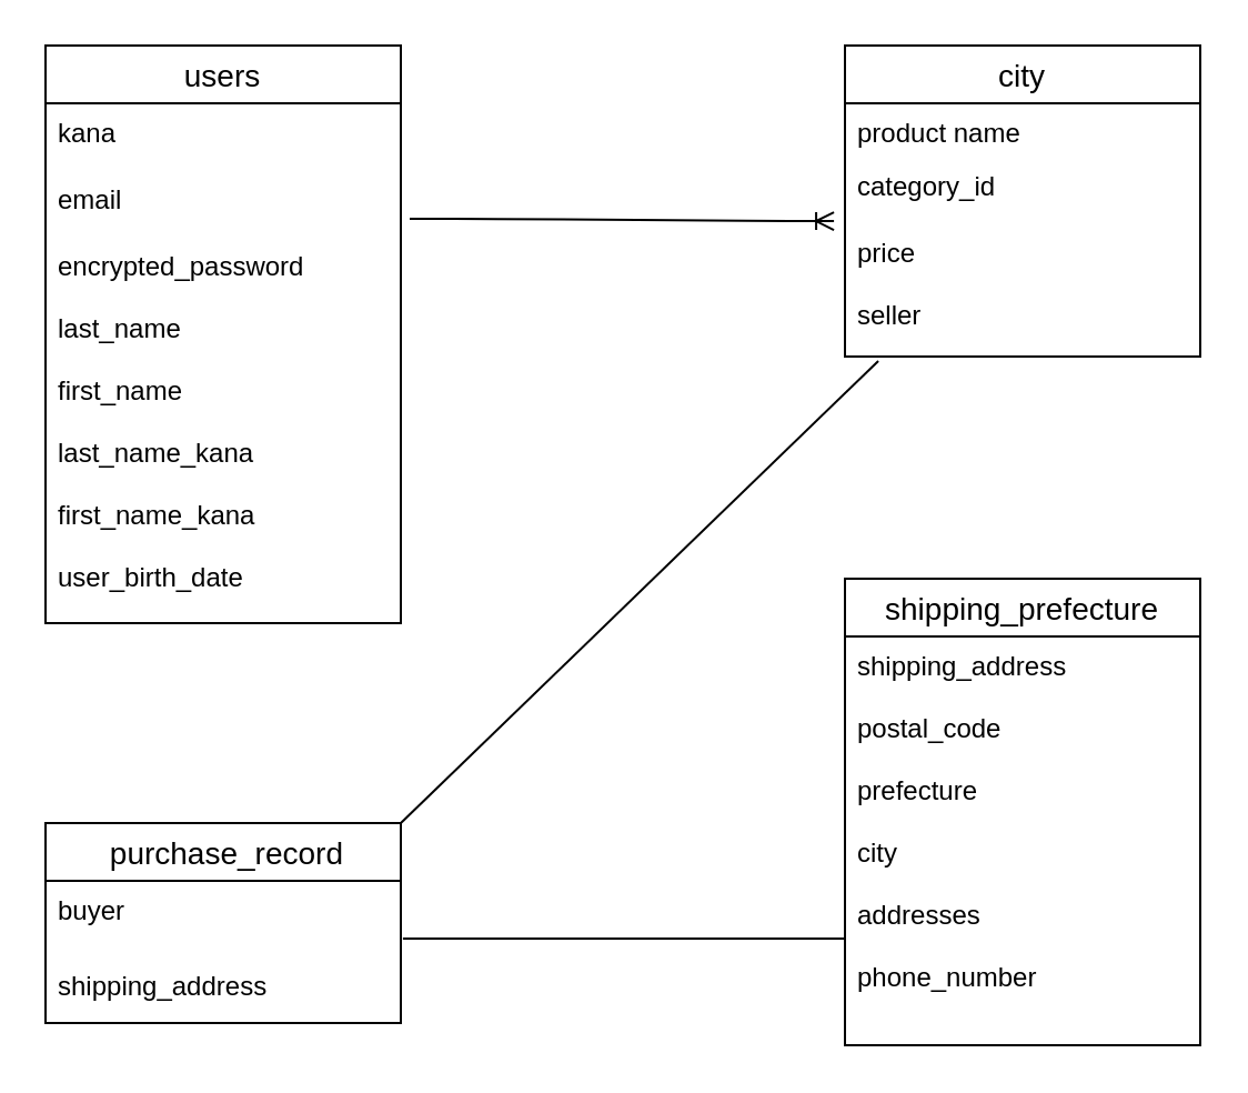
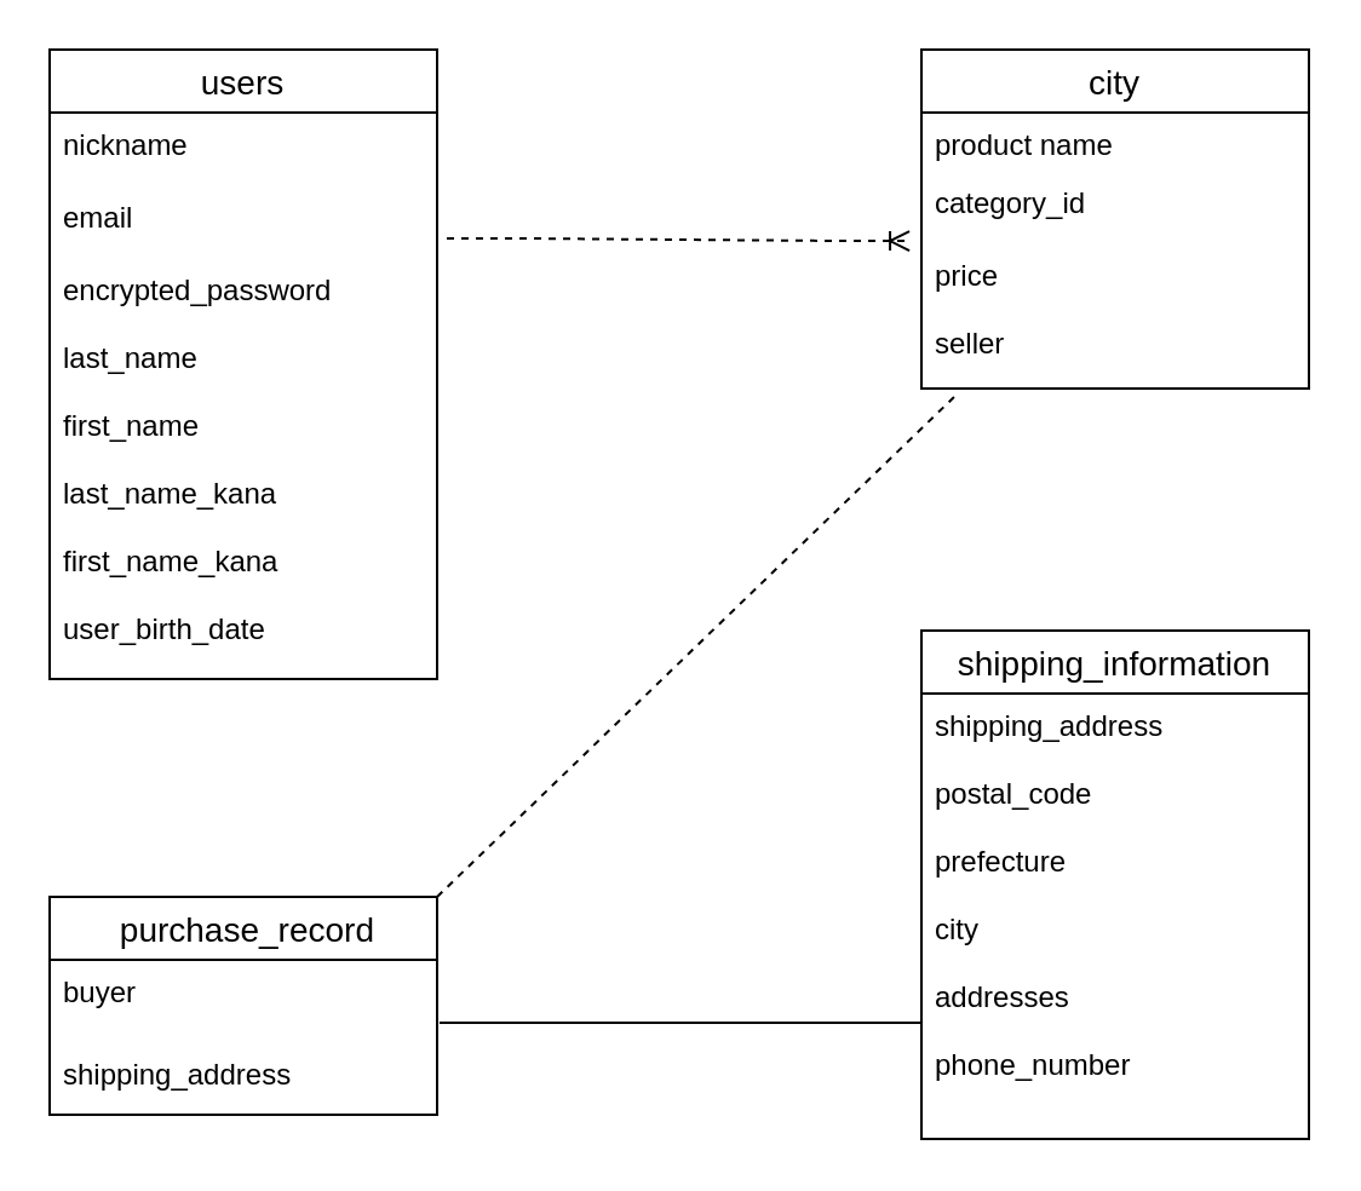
  <mxCell id="0" />
  <mxCell id="1" parent="0" />
  <mxCell id="2" value="users" style="swimlane;fontStyle=0;childLayout=stackLayout;horizontal=1;startSize=26;horizontalStack=0;resizeParent=1;resizeParentMax=0;resizeLast=0;collapsible=1;marginBottom=0;align=center;fontSize=14;" vertex="1" parent="1"><mxGeometry x="20" y="20" width="160" height="260" as="geometry" /></mxCell>
- <mxCell id="3" value="kana" style="text;strokeColor=none;fillColor=none;spacingLeft=4;spacingRight=4;overflow=hidden;rotatable=0;points=[[0,0.5],[1,0.5]];portConstraint=eastwest;fontSize=12;" vertex="1" parent="2"><mxGeometry y="26" width="160" height="30" as="geometry" /></mxCell>
+ <mxCell id="3" value="nickname" style="text;strokeColor=none;fillColor=none;spacingLeft=4;spacingRight=4;overflow=hidden;rotatable=0;points=[[0,0.5],[1,0.5]];portConstraint=eastwest;fontSize=12;" vertex="1" parent="2"><mxGeometry y="26" width="160" height="30" as="geometry" /></mxCell>
  <mxCell id="4" value="email" style="text;strokeColor=none;fillColor=none;spacingLeft=4;spacingRight=4;overflow=hidden;rotatable=0;points=[[0,0.5],[1,0.5]];portConstraint=eastwest;fontSize=12;" vertex="1" parent="2"><mxGeometry y="56" width="160" height="30" as="geometry" /></mxCell>
  <mxCell id="5" value="encrypted_password&#10;&#10;last_name&#10;&#10;first_name&#10;&#10;last_name_kana&#10;&#10;first_name_kana&#10;&#10;user_birth_date&#10;" style="text;strokeColor=none;fillColor=none;spacingLeft=4;spacingRight=4;overflow=hidden;rotatable=0;points=[[0,0.5],[1,0.5]];portConstraint=eastwest;fontSize=12;" vertex="1" parent="2"><mxGeometry y="86" width="160" height="174" as="geometry" /></mxCell>
  <mxCell id="6" value="city" style="swimlane;fontStyle=0;childLayout=stackLayout;horizontal=1;startSize=26;horizontalStack=0;resizeParent=1;resizeParentMax=0;resizeLast=0;collapsible=1;marginBottom=0;align=center;fontSize=14;" vertex="1" parent="1"><mxGeometry x="380" y="20" width="160" height="140" as="geometry" /></mxCell>
  <mxCell id="7" value="product name" style="text;strokeColor=none;fillColor=none;spacingLeft=4;spacingRight=4;overflow=hidden;rotatable=0;points=[[0,0.5],[1,0.5]];portConstraint=eastwest;fontSize=12;" vertex="1" parent="6"><mxGeometry y="26" width="160" height="24" as="geometry" /></mxCell>
  <mxCell id="8" value="category_id" style="text;strokeColor=none;fillColor=none;spacingLeft=4;spacingRight=4;overflow=hidden;rotatable=0;points=[[0,0.5],[1,0.5]];portConstraint=eastwest;fontSize=12;" vertex="1" parent="6"><mxGeometry y="50" width="160" height="30" as="geometry" /></mxCell>
  <mxCell id="9" value="price&#10;&#10;seller" style="text;strokeColor=none;fillColor=none;spacingLeft=4;spacingRight=4;overflow=hidden;rotatable=0;points=[[0,0.5],[1,0.5]];portConstraint=eastwest;fontSize=12;" vertex="1" parent="6"><mxGeometry y="80" width="160" height="60" as="geometry" /></mxCell>
  <mxCell id="10" value=" purchase_record" style="swimlane;fontStyle=0;childLayout=stackLayout;horizontal=1;startSize=26;horizontalStack=0;resizeParent=1;resizeParentMax=0;resizeLast=0;collapsible=1;marginBottom=0;align=center;fontSize=14;" vertex="1" parent="1"><mxGeometry x="20" y="370" width="160" height="90" as="geometry"><mxRectangle x="540" y="90" width="90" height="26" as="alternateBounds" /></mxGeometry></mxCell>
  <mxCell id="11" value="buyer" style="text;strokeColor=none;fillColor=none;spacingLeft=4;spacingRight=4;overflow=hidden;rotatable=0;points=[[0,0.5],[1,0.5]];portConstraint=eastwest;fontSize=12;" vertex="1" parent="10"><mxGeometry y="26" width="160" height="34" as="geometry" /></mxCell>
  <mxCell id="12" value="shipping_address" style="text;strokeColor=none;fillColor=none;spacingLeft=4;spacingRight=4;overflow=hidden;rotatable=0;points=[[0,0.5],[1,0.5]];portConstraint=eastwest;fontSize=12;" vertex="1" parent="10"><mxGeometry y="60" width="160" height="30" as="geometry" /></mxCell>
- <mxCell id="13" value="shipping_prefecture" style="swimlane;fontStyle=0;childLayout=stackLayout;horizontal=1;startSize=26;horizontalStack=0;resizeParent=1;resizeParentMax=0;resizeLast=0;collapsible=1;marginBottom=0;align=center;fontSize=14;" vertex="1" parent="1"><mxGeometry x="380" y="260" width="160" height="210" as="geometry" /></mxCell>
+ <mxCell id="13" value="shipping_information" style="swimlane;fontStyle=0;childLayout=stackLayout;horizontal=1;startSize=26;horizontalStack=0;resizeParent=1;resizeParentMax=0;resizeLast=0;collapsible=1;marginBottom=0;align=center;fontSize=14;" vertex="1" parent="1"><mxGeometry x="380" y="260" width="160" height="210" as="geometry" /></mxCell>
  <mxCell id="14" value="shipping_address&#10;&#10;postal_code&#10;&#10;prefecture&#10;&#10;city&#10;&#10;addresses&#10;&#10;phone_number&#10;&#10;" style="text;strokeColor=none;fillColor=none;spacingLeft=4;spacingRight=4;overflow=hidden;rotatable=0;points=[[0,0.5],[1,0.5]];portConstraint=eastwest;fontSize=12;" vertex="1" parent="13"><mxGeometry y="26" width="160" height="184" as="geometry" /></mxCell>
- <mxCell id="15" value="" style="edgeStyle=entityRelationEdgeStyle;fontSize=12;html=1;endArrow=ERoneToMany;exitX=1.025;exitY=0.733;exitDx=0;exitDy=0;exitPerimeter=0;entryX=-0.031;entryY=0.967;entryDx=0;entryDy=0;entryPerimeter=0;" edge="1" parent="1" source="4" target="8"><mxGeometry width="100" height="100" relative="1" as="geometry"><mxPoint x="180" y="90" as="sourcePoint" /><mxPoint x="370" y="92" as="targetPoint" /></mxGeometry></mxCell>
- <mxCell id="16" value="" style="endArrow=none;html=1;rounded=0;exitX=1;exitY=0;exitDx=0;exitDy=0;entryX=0.094;entryY=1.033;entryDx=0;entryDy=0;entryPerimeter=0;" edge="1" parent="1" source="10" target="9"><mxGeometry relative="1" as="geometry"><mxPoint x="160" y="210" as="sourcePoint" /><mxPoint x="390" y="170" as="targetPoint" /></mxGeometry></mxCell>
+ <mxCell id="15" value="" style="edgeStyle=entityRelationEdgeStyle;fontSize=12;html=1;endArrow=ERoneToMany;exitX=1.025;exitY=0.733;exitDx=0;exitDy=0;exitPerimeter=0;entryX=-0.031;entryY=0.967;entryDx=0;entryDy=0;entryPerimeter=0;dashed=1;" edge="1" parent="1" source="4" target="8"><mxGeometry width="100" height="100" relative="1" as="geometry"><mxPoint x="180" y="90" as="sourcePoint" /><mxPoint x="370" y="92" as="targetPoint" /></mxGeometry></mxCell>
+ <mxCell id="16" value="" style="endArrow=none;html=1;rounded=0;exitX=1;exitY=0;exitDx=0;exitDy=0;entryX=0.094;entryY=1.033;entryDx=0;entryDy=0;entryPerimeter=0;dashed=1;" edge="1" parent="1" source="10" target="9"><mxGeometry relative="1" as="geometry"><mxPoint x="160" y="210" as="sourcePoint" /><mxPoint x="390" y="170" as="targetPoint" /></mxGeometry></mxCell>
  <mxCell id="17" value="" style="endArrow=none;html=1;rounded=0;exitX=1.006;exitY=0.765;exitDx=0;exitDy=0;exitPerimeter=0;" edge="1" parent="1" source="11"><mxGeometry relative="1" as="geometry"><mxPoint x="180" y="430" as="sourcePoint" /><mxPoint x="380" y="422" as="targetPoint" /></mxGeometry></mxCell>
